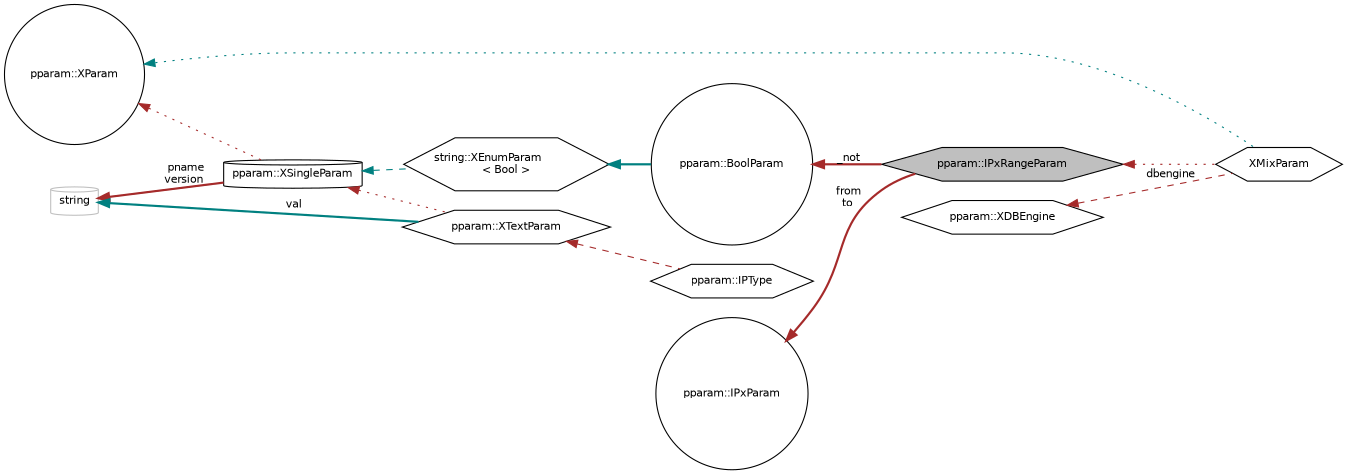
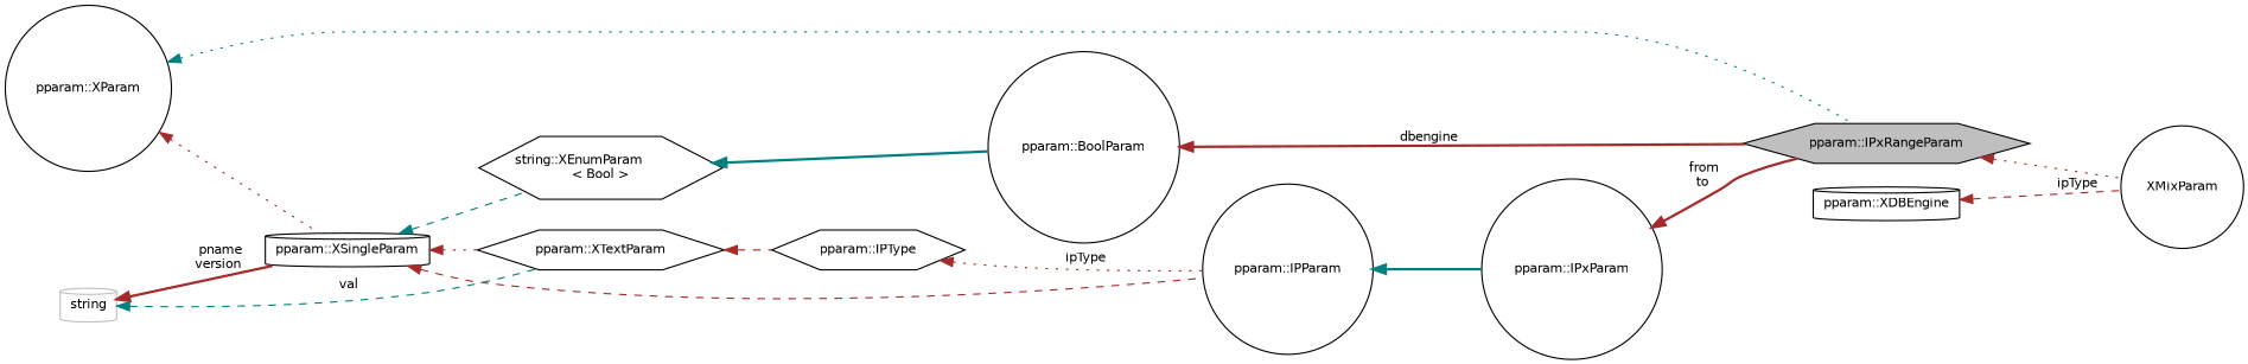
  digraph {
    rankdir=LR
    node [color=black fillcolor=white fontname=Helvetica fontsize=10 shape=hexagon style=filled]
    edge [color=brown dir=back fontname=Helvetica fontsize=10 labelfontname=Helvetica labelfontsize=10 style=bold]
    n1 [fillcolor=grey75 fontcolor=black height=0.2 label="pparam::IPxRangeParam" width=0.4]
-   n2 [height=0.2 label=XMixParam width=0.4]
+   n2 [height=0.2 label=XMixParam shape=circle width=0.4]
    n3 [height=0.2 label="pparam::XParam" shape=circle width=0.4]
    n4 [height=0.2 label="pparam::XSingleParam" shape=cylinder width=0.4]
    n5 [height=0.2 label="pparam::XTextParam" width=0.4]
+   n6 [height=0.2 label="pparam::IPParam" shape=circle width=0.4]
    n7 [height=0.2 label="string::XEnumParam\l\< Bool \>" width=0.4]
    n8 [color=grey75 height=0.2 label=string shape=cylinder width=0.4]
    n9 [height=0.2 label="pparam::IPType" width=0.4]
-   n10 [height=0.2 label="pparam::XDBEngine" width=0.4]
+   n10 [height=0.2 label="pparam::XDBEngine" shape=cylinder width=0.4]
    n11 [height=0.2 label="pparam::IPxParam" shape=circle width=0.4]
    n12 [height=0.2 label="pparam::BoolParam" shape=circle width=0.4]
    n1 -> n2 [style=dotted]
-   n3 -> n2 [color=teal style=dotted]
+   n3 -> n1 [color=teal style=dotted]
    n3 -> n4 [style=dotted]
    n4 -> n5 [style=dotted]
+   n4 -> n6 [style=dashed]
    n4 -> n7 [color=teal style=dashed]
    n5 -> n9 [style=dashed]
+   n6 -> n11 [color=teal]
    n7 -> n12 [color=teal]
    n8 -> n4 [label=" pname\nversion"]
-   n8 -> n5 [color=teal label=" val"]
-   n10 -> n2 [label=" dbengine" style=dashed]
+   n8 -> n5 [color=teal label=" val" style=dashed]
+   n9 -> n6 [label=" ipType" style=dotted]
+   n10 -> n2 [label=" ipType" style=dashed]
    n11 -> n1 [label=" from\nto"]
-   n12 -> n1 [label=" _not"]
+   n12 -> n1 [label=" dbengine"]
  }
